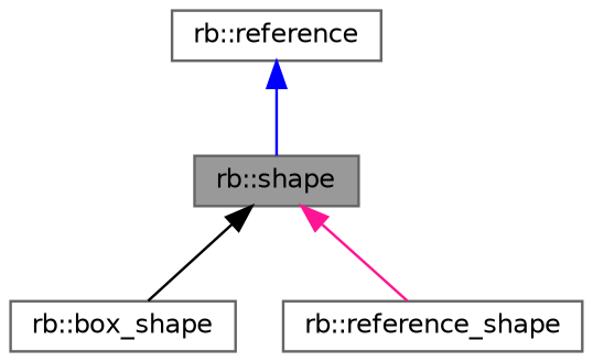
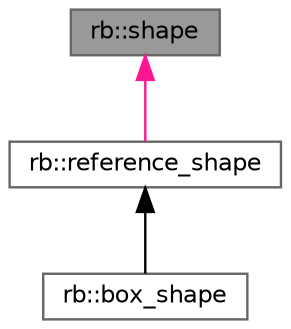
  digraph {
    node [color=gray40 fillcolor=white fontname=Helvetica fontsize=10 shape=box style=filled]
    edge [dir=back fontname=Helvetica fontsize=10 labelfontname=Helvetica labelfontsize=10 style=solid]
    n1 [fillcolor=grey60 fontcolor=black height=0.2 label="rb::shape" width=0.4]
    n2 [height=0.2 label="rb::box_shape" width=0.4]
    n3 [height=0.2 label="rb::reference_shape" width=0.4]
-   n4 [height=0.2 label="rb::reference" width=0.4]
-   n1 -> n2 [color=black]
+   n3 -> n2 [color=black]
    n1 -> n3 [color=deeppink]
-   n4 -> n1 [color=blue]
  }
